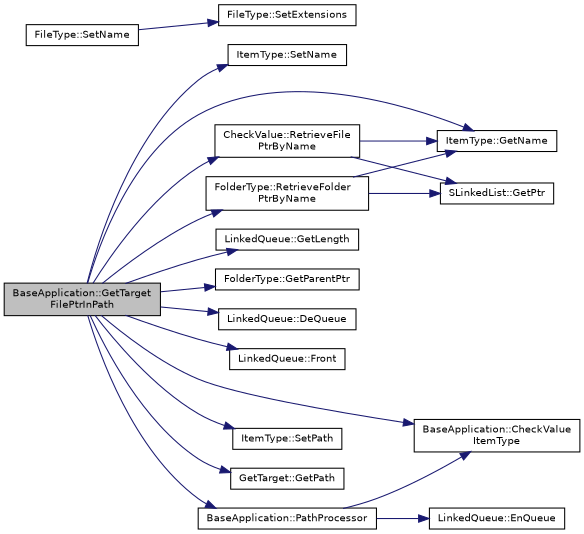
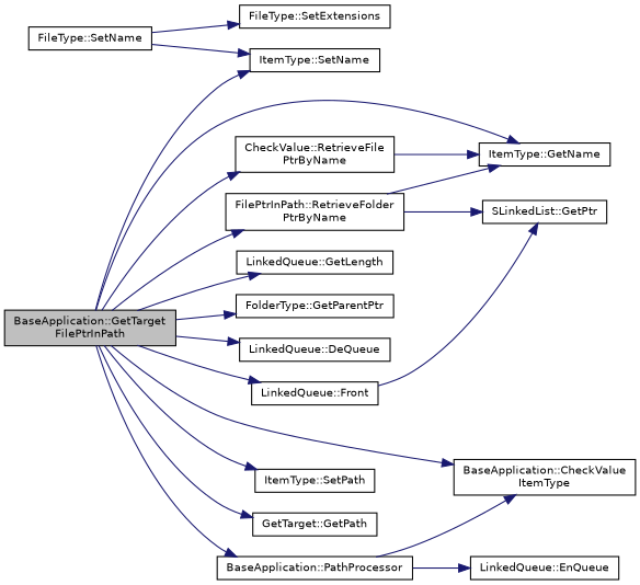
  digraph {
    rankdir=LR
    node [color=black fillcolor=white fontname=Helvetica fontsize=10 shape=record style=filled]
    edge [color=midnightblue fontname=Helvetica fontsize=10 labelfontname=Helvetica labelfontsize=10 style=solid]
    n1 [fillcolor=grey75 fontcolor=black height=0.2 label="BaseApplication::GetTarget\lFilePtrInPath" width=0.4]
    n2 [height=0.2 label="BaseApplication::PathProcessor" width=0.4]
    n3 [height=0.2 label="BaseApplication::CheckValue\lItemType" width=0.4]
    n4 [height=0.2 label="ItemType::SetName" width=0.4]
    n5 [height=0.2 label="ItemType::SetPath" width=0.4]
    n6 [height=0.2 label="GetTarget::GetPath" width=0.4]
    n7 [height=0.2 label="CheckValue::RetrieveFile\lPtrByName" width=0.4]
    n8 [height=0.2 label="ItemType::GetName" width=0.4]
    n9 [height=0.2 label="LinkedQueue::GetLength" width=0.4]
    n10 [height=0.2 label="LinkedQueue::Front" width=0.4]
    n11 [height=0.2 label="FolderType::GetParentPtr" width=0.4]
    n12 [height=0.2 label="LinkedQueue::DeQueue" width=0.4]
-   n13 [height=0.2 label="FolderType::RetrieveFolder\lPtrByName" width=0.4]
+   n13 [height=0.2 label="FilePtrInPath::RetrieveFolder\lPtrByName" width=0.4]
    n14 [height=0.2 label="LinkedQueue::EnQueue" width=0.4]
    n15 [height=0.2 label="FileType::SetName" width=0.4]
    n16 [height=0.2 label="FileType::SetExtensions" width=0.4]
    n17 [height=0.2 label="SLinkedList::GetPtr" width=0.4]
    n1 -> n2
    n1 -> n3
    n1 -> n4
    n1 -> n5
    n1 -> n6
    n1 -> n7
    n1 -> n8
    n1 -> n9
    n1 -> n10
    n1 -> n11
    n1 -> n12
    n1 -> n13
    n2 -> n3
    n2 -> n14
    n7 -> n8
-   n7 -> n17
+   n10 -> n17
    n13 -> n8
    n13 -> n17
+   n15 -> n4
    n15 -> n16
  }
